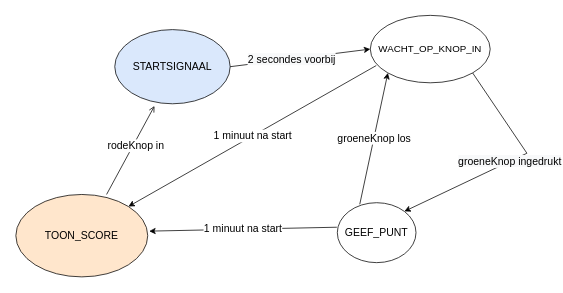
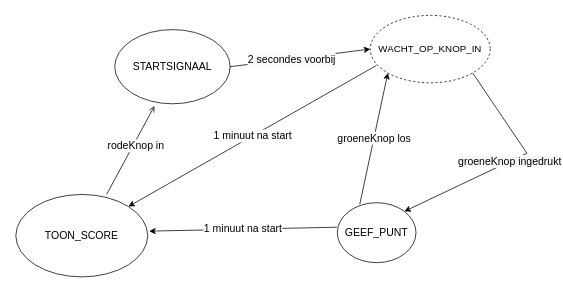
  <mxCell id="0" />
  <mxCell id="1" parent="0" />
- <mxCell id="2" value="WACHT_OP_KNOP_IN" style="ellipse;whiteSpace=wrap;html=1;fontSize=13;" vertex="1" parent="1"><mxGeometry x="493" y="20" width="160" height="90" as="geometry" /></mxCell>
+ <mxCell id="2" value="WACHT_OP_KNOP_IN" style="ellipse;whiteSpace=wrap;html=1;fontSize=13;dashed=1;" vertex="1" parent="1"><mxGeometry x="493" y="20" width="160" height="90" as="geometry" /></mxCell>
  <mxCell id="3" value="GEEF_PUNT" style="ellipse;whiteSpace=wrap;html=1;fontSize=14;" vertex="1" parent="1"><mxGeometry x="449" y="270" width="105" height="80" as="geometry" /></mxCell>
- <mxCell id="4" value="STARTSIGNAAL" style="ellipse;whiteSpace=wrap;html=1;fontSize=14;fillColor=#dae8fc;" vertex="1" parent="1"><mxGeometry x="152" y="39" width="154" height="99" as="geometry" /></mxCell>
+ <mxCell id="4" value="STARTSIGNAAL" style="ellipse;whiteSpace=wrap;html=1;fontSize=14;" vertex="1" parent="1"><mxGeometry x="152" y="39" width="154" height="99" as="geometry" /></mxCell>
  <mxCell id="5" value="&lt;span style=&quot;background-color: rgb(248 , 249 , 250)&quot;&gt;groeneKnop ingedrukt&lt;/span&gt;" style="endArrow=classic;html=1;rounded=0;fontSize=14;exitX=1;exitY=1;exitDx=0;exitDy=0;entryX=1;entryY=0;entryDx=0;entryDy=0;" edge="1" parent="1" source="2" target="3"><mxGeometry width="50" height="50" relative="1" as="geometry"><mxPoint x="317" y="171" as="sourcePoint" /><mxPoint x="405" y="237" as="targetPoint" /><Array as="points"><mxPoint x="702" y="204" /></Array></mxGeometry></mxCell>
- <mxCell id="6" value="TOON_SCORE" style="ellipse;whiteSpace=wrap;html=1;fontSize=14;fillColor=#ffe6cc;" vertex="1" parent="1"><mxGeometry x="20" y="259" width="176" height="110" as="geometry" /></mxCell>
+ <mxCell id="6" value="TOON_SCORE" style="ellipse;whiteSpace=wrap;html=1;fontSize=14;" vertex="1" parent="1"><mxGeometry x="20" y="259" width="176" height="110" as="geometry" /></mxCell>
  <mxCell id="7" value="1 minuut na start" style="endArrow=classic;html=1;rounded=0;fontSize=14;exitX=-0.006;exitY=0.409;exitDx=0;exitDy=0;exitPerimeter=0;entryX=1.011;entryY=0.445;entryDx=0;entryDy=0;entryPerimeter=0;" edge="1" parent="1" source="3" target="6"><mxGeometry width="50" height="50" relative="1" as="geometry"><mxPoint x="438" y="314" as="sourcePoint" /><mxPoint x="334" y="248" as="targetPoint" /></mxGeometry></mxCell>
  <mxCell id="8" value="" style="endArrow=open;html=1;rounded=0;fontSize=14;exitX=0.688;exitY=0;exitDx=0;exitDy=0;exitPerimeter=0;entryX=0.344;entryY=1.03;entryDx=0;entryDy=0;entryPerimeter=0;" edge="1" parent="1" source="6" target="4"><mxGeometry width="50" height="50" relative="1" as="geometry"><mxPoint x="284" y="298" as="sourcePoint" /><mxPoint x="334" y="248" as="targetPoint" /></mxGeometry></mxCell>
  <mxCell id="9" value="rodeKnop in" style="edgeLabel;html=1;align=center;verticalAlign=middle;resizable=0;points=[];fontSize=14;" vertex="1" connectable="0" parent="8"><mxGeometry x="0.134" y="-2" relative="1" as="geometry"><mxPoint as="offset" /></mxGeometry></mxCell>
  <mxCell id="10" value="" style="endArrow=classic;html=1;rounded=0;fontSize=14;exitX=1;exitY=0.5;exitDx=0;exitDy=0;entryX=0;entryY=0.5;entryDx=0;entryDy=0;" edge="1" parent="1" source="4" target="2"><mxGeometry width="50" height="50" relative="1" as="geometry"><mxPoint x="284" y="298" as="sourcePoint" /><mxPoint x="334" y="248" as="targetPoint" /></mxGeometry></mxCell>
  <mxCell id="11" value="&lt;span style=&quot;background-color: rgb(248 , 249 , 250)&quot;&gt;2 secondes voorbij&lt;/span&gt;" style="edgeLabel;html=1;align=center;verticalAlign=middle;resizable=0;points=[];fontSize=14;" vertex="1" connectable="0" parent="10"><mxGeometry x="-0.133" relative="1" as="geometry"><mxPoint as="offset" /></mxGeometry></mxCell>
  <mxCell id="12" value="groeneKnop los" style="endArrow=classic;html=1;rounded=0;fontSize=14;exitX=0.285;exitY=0.027;exitDx=0;exitDy=0;exitPerimeter=0;entryX=0;entryY=1;entryDx=0;entryDy=0;" edge="1" parent="1" source="3" target="2"><mxGeometry width="50" height="50" relative="1" as="geometry"><mxPoint x="459.01" y="325.99" as="sourcePoint" /><mxPoint x="208.936" y="318.95" as="targetPoint" /><Array as="points" /></mxGeometry></mxCell>
  <mxCell id="13" value="1 minuut na start" style="endArrow=classic;html=1;rounded=0;fontSize=14;exitX=0.05;exitY=0.744;exitDx=0;exitDy=0;entryX=1;entryY=0;entryDx=0;entryDy=0;exitPerimeter=0;" edge="1" parent="1" source="2" target="6"><mxGeometry width="50" height="50" relative="1" as="geometry"><mxPoint x="459.01" y="325.99" as="sourcePoint" /><mxPoint x="208.936" y="318.95" as="targetPoint" /></mxGeometry></mxCell>
